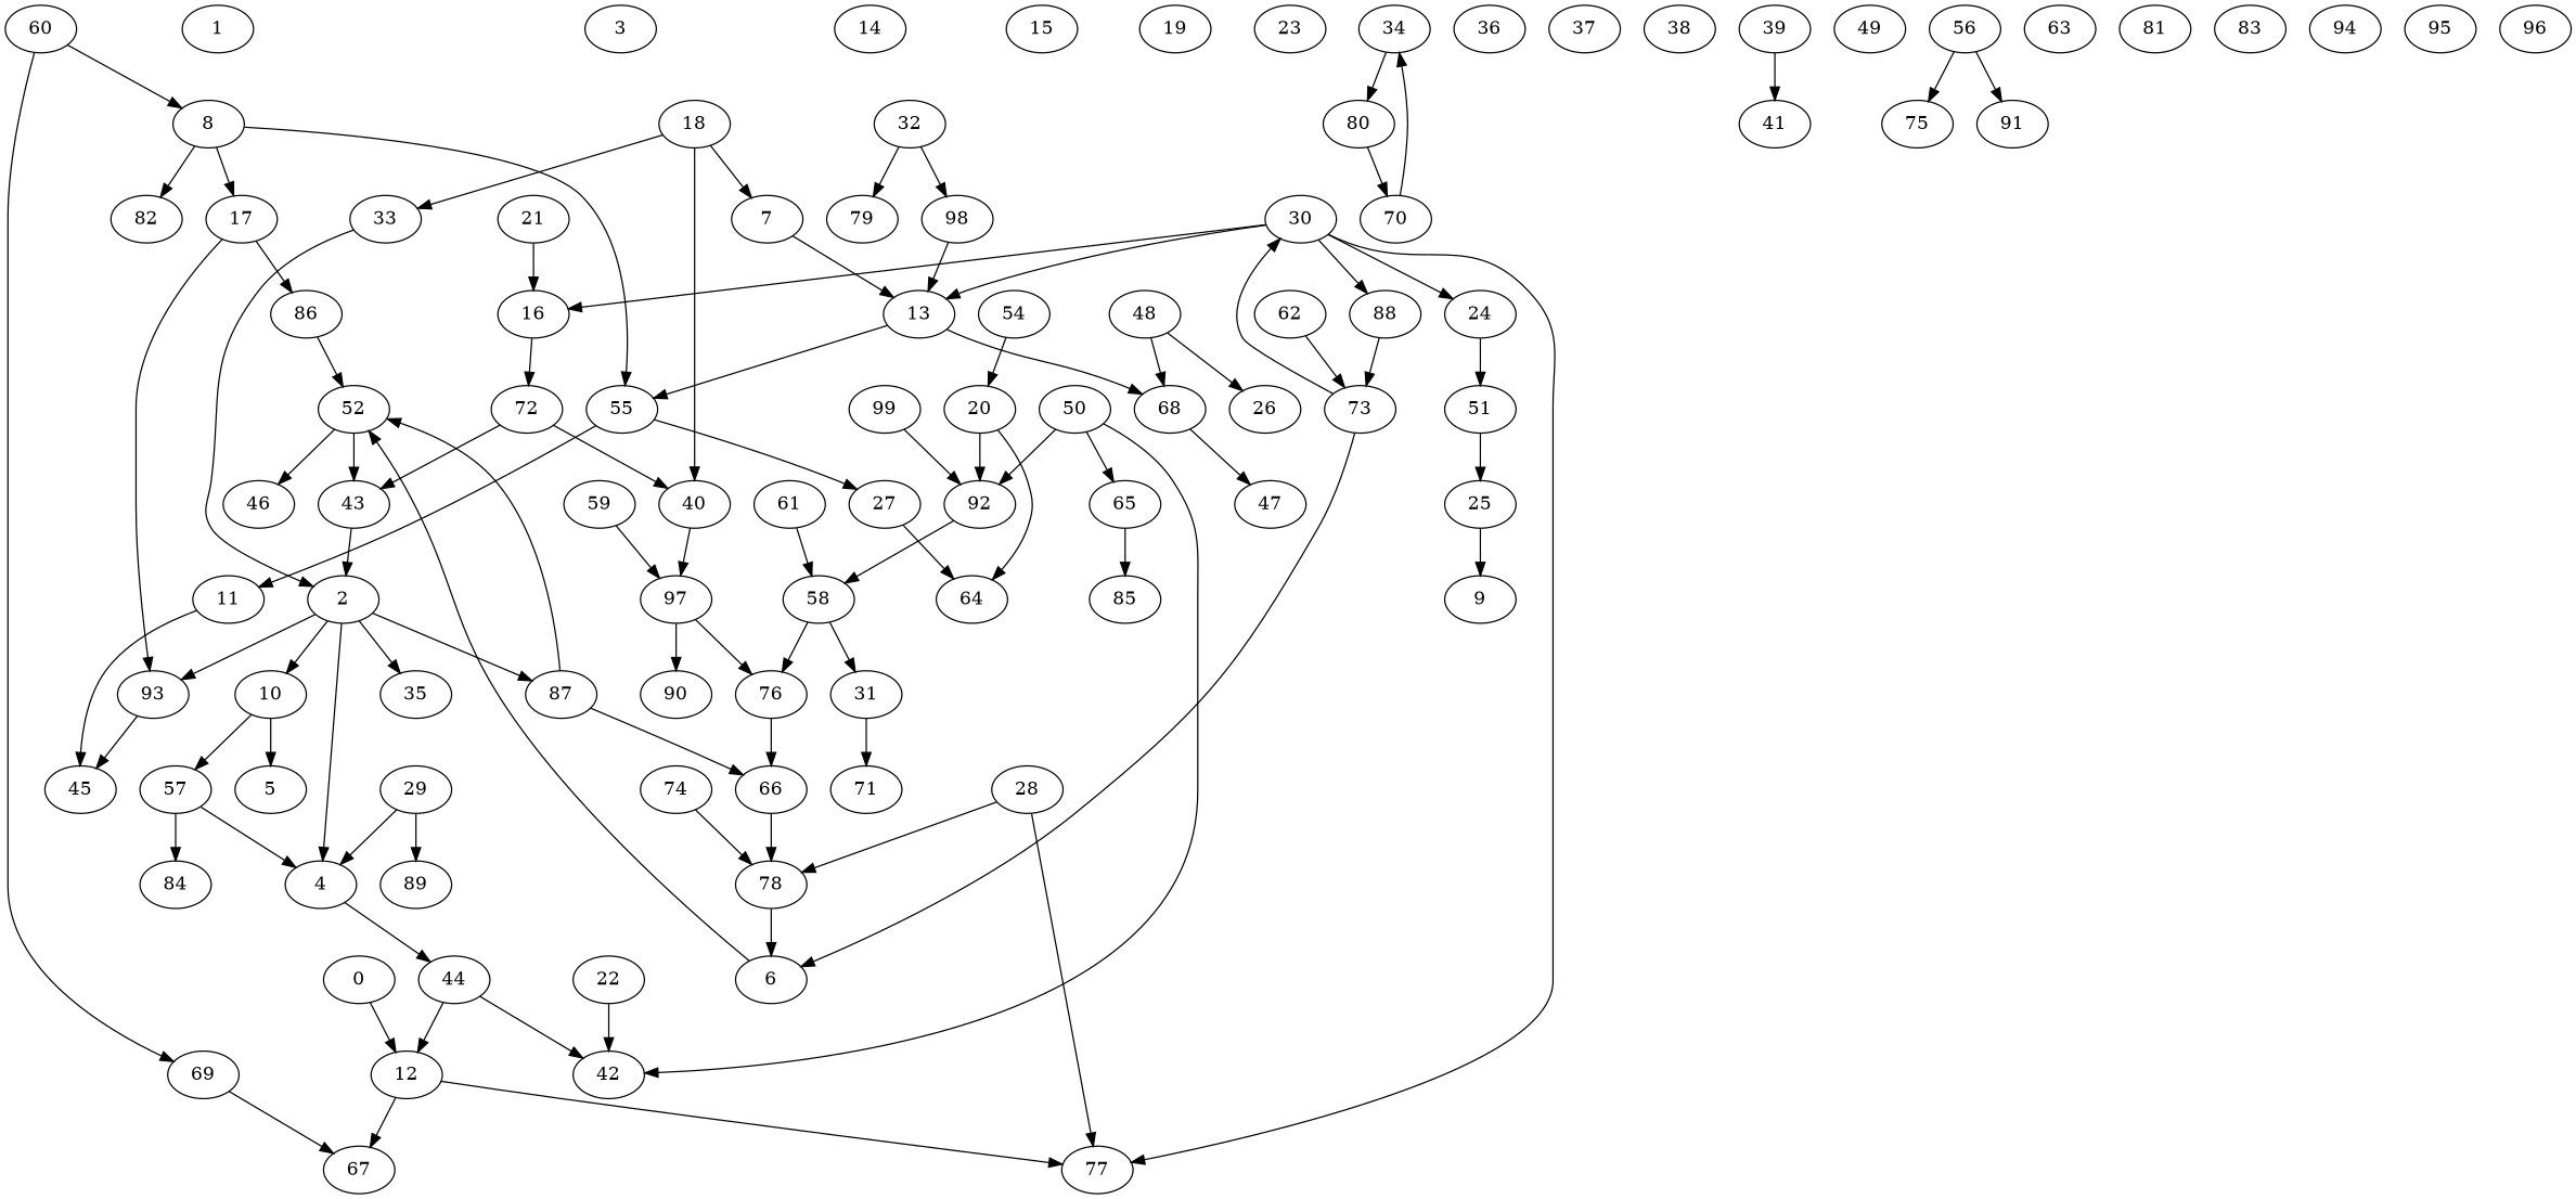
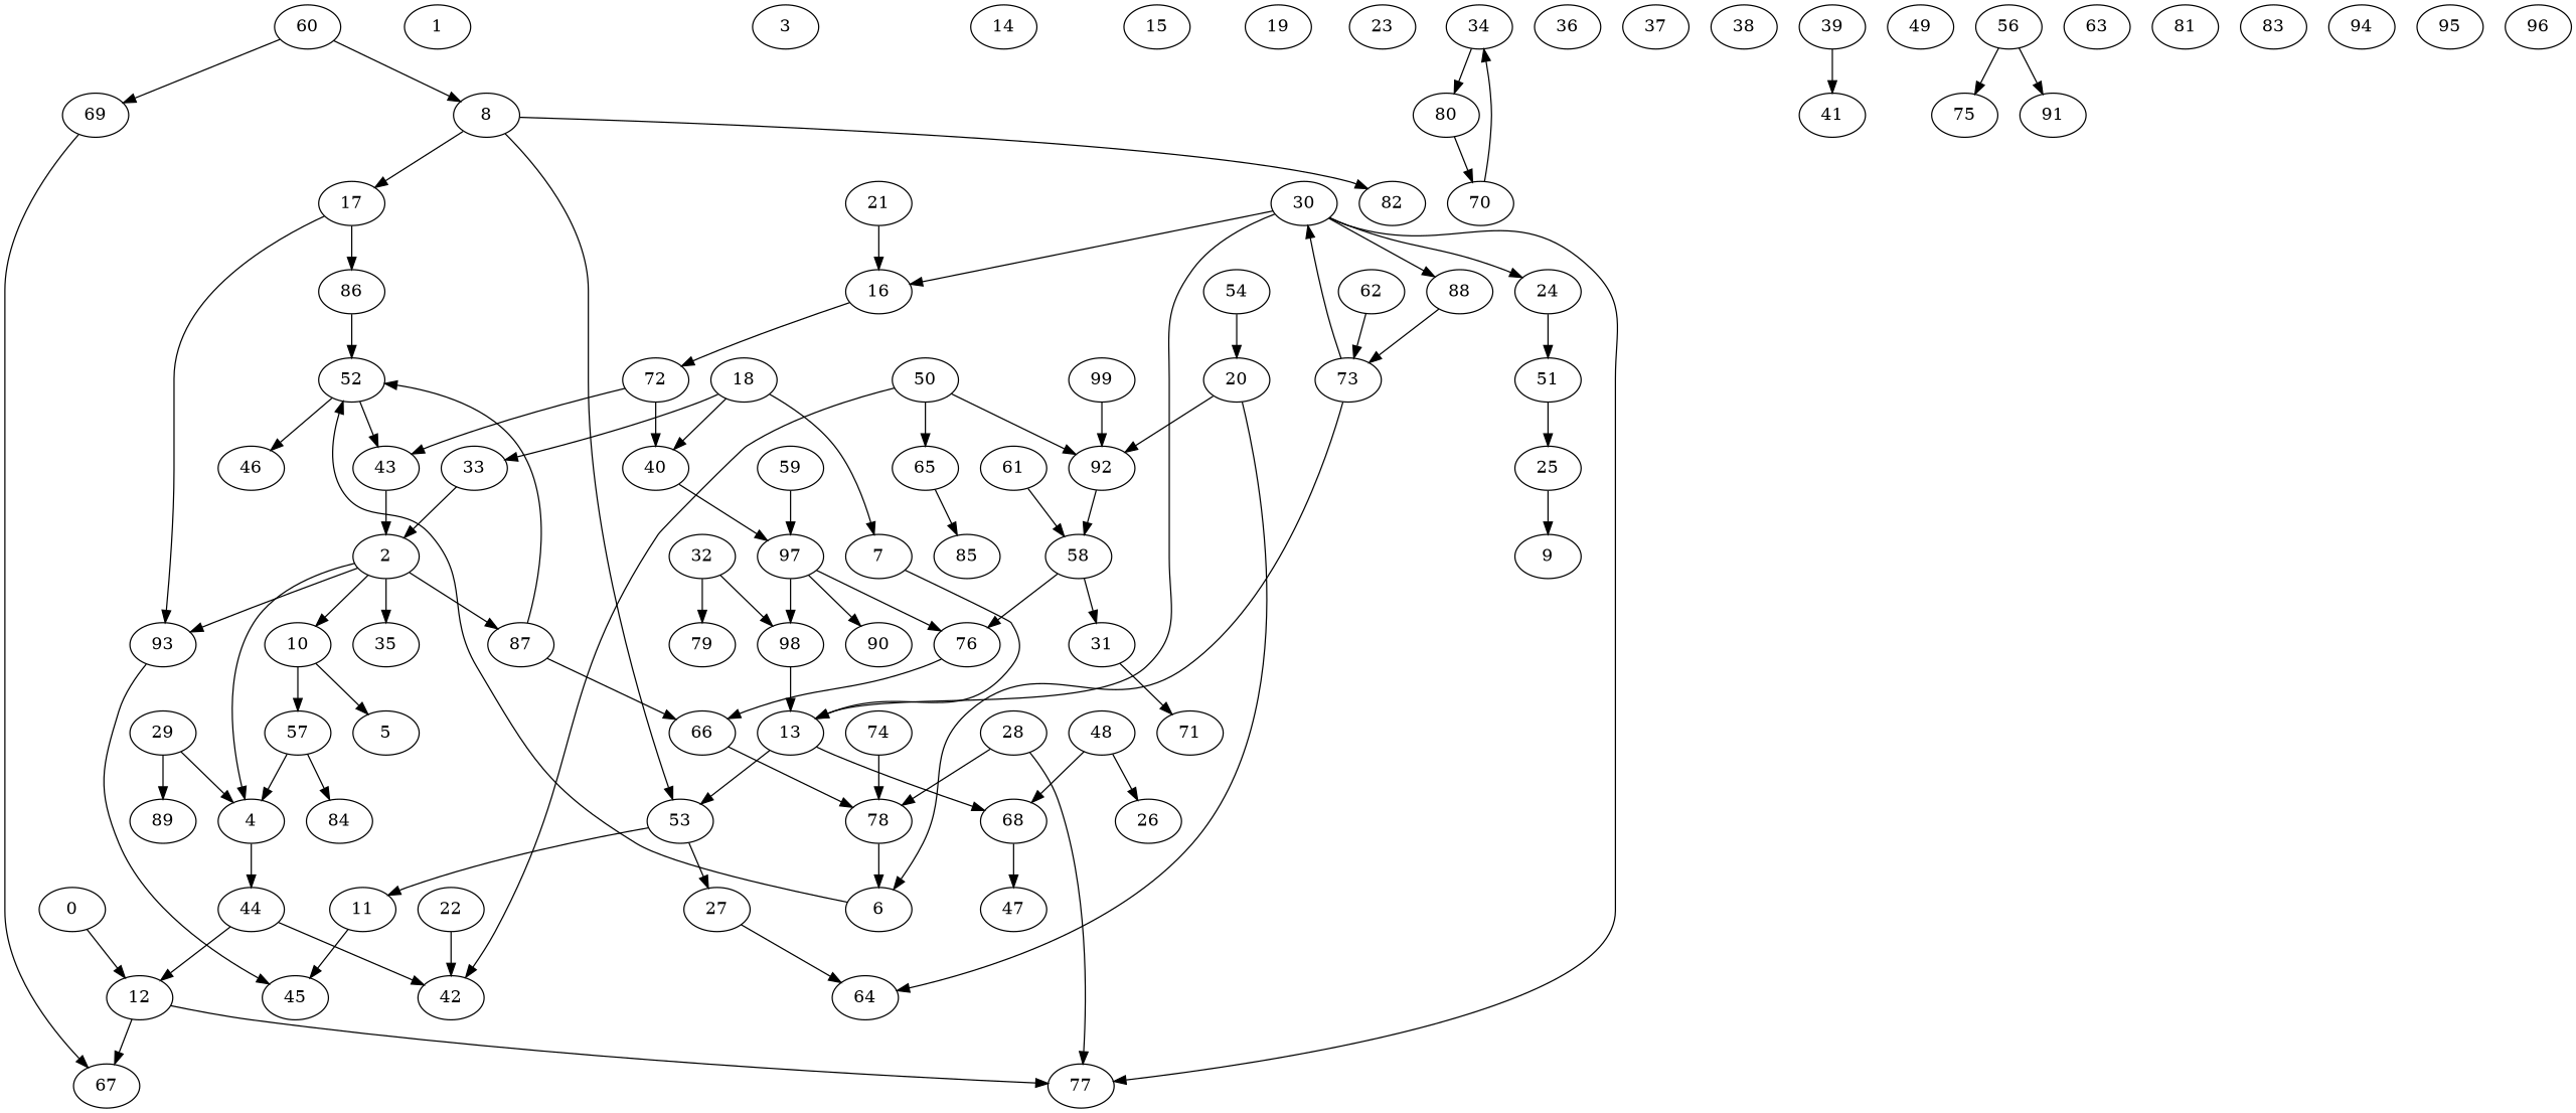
  digraph {
    n1 [label=0]
    n2 [label=12]
    n3 [label=67]
    n4 [label=77]
    n5 [label=1]
    n6 [label=2]
    n7 [label=4]
    n8 [label=10]
    n9 [label=35]
    n10 [label=87]
    n11 [label=93]
    n12 [label=44]
    n13 [label=5]
    n14 [label=57]
    n15 [label=52]
    n16 [label=66]
    n17 [label=45]
    n18 [label=3]
    n19 [label=42]
    n20 [label=6]
    n21 [label=43]
    n22 [label=46]
    n23 [label=7]
    n24 [label=13]
-   n25 [label=55]
+   n25 [label=53]
    n26 [label=68]
    n27 [label=8]
    n28 [label=17]
    n29 [label=82]
    n30 [label=86]
    n31 [label=11]
    n32 [label=27]
    n33 [label=9]
    n34 [label=84]
    n35 [label=47]
    n36 [label=14]
    n37 [label=15]
    n38 [label=16]
    n39 [label=72]
    n40 [label=40]
    n41 [label=18]
    n42 [label=33]
    n43 [label=97]
    n44 [label=19]
    n45 [label=20]
    n46 [label=64]
    n47 [label=92]
    n48 [label=58]
    n49 [label=21]
    n50 [label=22]
    n51 [label=23]
    n52 [label=24]
    n53 [label=51]
    n54 [label=25]
    n55 [label=26]
    n56 [label=28]
    n57 [label=78]
    n58 [label=29]
    n59 [label=89]
    n60 [label=30]
    n61 [label=88]
    n62 [label=73]
    n63 [label=31]
    n64 [label=71]
    n65 [label=32]
    n66 [label=98]
    n67 [label=79]
    n68 [label=34]
    n69 [label=80]
    n70 [label=70]
    n71 [label=36]
    n72 [label=37]
    n73 [label=38]
    n74 [label=39]
    n75 [label=41]
    n76 [label=76]
    n77 [label=90]
    n78 [label=48]
    n79 [label=49]
    n80 [label=50]
    n81 [label=65]
    n82 [label=85]
    n83 [label=99]
    n84 [label=54]
    n85 [label=56]
    n86 [label=75]
    n87 [label=91]
    n88 [label=59]
    n89 [label=60]
    n90 [label=69]
    n91 [label=61]
    n92 [label=62]
    n93 [label=63]
    n94 [label=74]
    n95 [label=81]
    n96 [label=83]
    n97 [label=94]
    n98 [label=95]
    n99 [label=96]
    n1 -> n2
    n2 -> n3
    n2 -> n4
    n6 -> n7
    n6 -> n8
    n6 -> n9
    n6 -> n10
    n6 -> n11
    n7 -> n12
    n8 -> n13
    n8 -> n14
    n10 -> n15
    n10 -> n16
    n11 -> n17
    n12 -> n2
    n12 -> n19
    n14 -> n7
    n14 -> n34
    n15 -> n21
    n15 -> n22
    n16 -> n57
    n20 -> n15
    n21 -> n6
    n23 -> n24
    n24 -> n25
    n24 -> n26
    n25 -> n31
    n25 -> n32
    n26 -> n35
    n27 -> n25
    n27 -> n28
    n27 -> n29
    n28 -> n11
    n28 -> n30
    n30 -> n15
    n31 -> n17
    n32 -> n46
    n38 -> n39
    n39 -> n21
    n39 -> n40
    n40 -> n43
    n41 -> n23
    n41 -> n40
    n41 -> n42
    n42 -> n6
+   n43 -> n66
    n43 -> n76
    n43 -> n77
    n45 -> n46
    n45 -> n47
    n47 -> n48
    n48 -> n63
    n48 -> n76
    n49 -> n38
    n50 -> n19
    n52 -> n53
    n53 -> n54
    n54 -> n33
    n56 -> n4
    n56 -> n57
    n57 -> n20
    n58 -> n7
    n58 -> n59
    n60 -> n4
    n60 -> n24
    n60 -> n38
    n60 -> n52
    n60 -> n61
    n61 -> n62
    n62 -> n20
    n62 -> n60
    n63 -> n64
    n65 -> n66
    n65 -> n67
    n66 -> n24
    n68 -> n69
    n69 -> n70
    n70 -> n68
    n74 -> n75
    n76 -> n16
    n78 -> n26
    n78 -> n55
    n80 -> n19
    n80 -> n47
    n80 -> n81
    n81 -> n82
    n83 -> n47
    n84 -> n45
    n85 -> n86
    n85 -> n87
    n88 -> n43
    n89 -> n27
    n89 -> n90
    n90 -> n3
    n91 -> n48
    n92 -> n62
    n94 -> n57
  }
